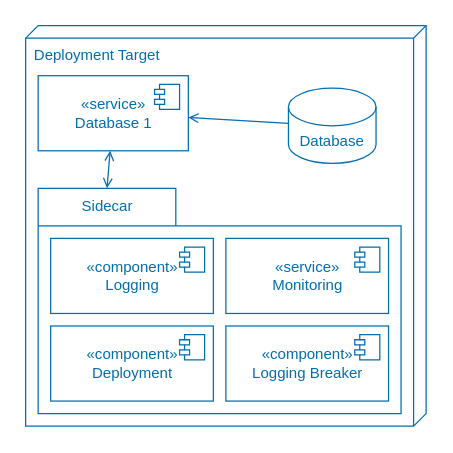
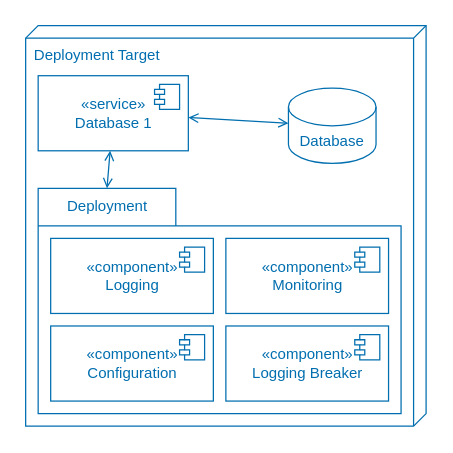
  <mxCell id="0" />
  <mxCell id="1" parent="0" />
  <mxCell id="2" value="" style="group" vertex="1" connectable="0" parent="1"><mxGeometry x="20" y="20" width="320" height="320" as="geometry" /></mxCell>
  <mxCell id="3" value="Deployment Target" style="verticalAlign=top;align=left;shape=cube;size=10;direction=south;fontStyle=0;html=1;boundedLbl=1;spacingLeft=5;fillColor=none;fontColor=#006EAF;strokeColor=#006EAF;" vertex="1" parent="2"><mxGeometry width="320" height="320" as="geometry" /></mxCell>
  <mxCell id="4" value="" style="group" vertex="1" connectable="0" parent="2"><mxGeometry x="10" y="40" width="290" height="270" as="geometry" /></mxCell>
  <mxCell id="5" value="«service»&lt;br&gt;&lt;span&gt;Database 1&lt;/span&gt;" style="html=1;dropTarget=0;fillColor=none;fontColor=#006EAF;strokeColor=#006EAF;fontStyle=0" vertex="1" parent="4"><mxGeometry width="120" height="60" as="geometry" /></mxCell>
  <mxCell id="6" value="" style="shape=module;jettyWidth=8;jettyHeight=4;fillColor=none;fontColor=#006EAF;strokeColor=#006EAF;fontStyle=0" vertex="1" parent="5"><mxGeometry x="1" width="20" height="20" relative="1" as="geometry"><mxPoint x="-27" y="7" as="offset" /></mxGeometry></mxCell>
- <mxCell id="7" value="Sidecar" style="shape=folder;fontStyle=0;tabWidth=110;tabHeight=30;tabPosition=left;html=1;boundedLbl=1;labelInHeader=1;container=1;collapsible=0;fillColor=none;fontColor=#006EAF;strokeColor=#006EAF;" vertex="1" parent="4"><mxGeometry y="90" width="290" height="180" as="geometry" /></mxCell>
+ <mxCell id="7" value="Deployment" style="shape=folder;fontStyle=0;tabWidth=110;tabHeight=30;tabPosition=left;html=1;boundedLbl=1;labelInHeader=1;container=1;collapsible=0;fillColor=none;fontColor=#006EAF;strokeColor=#006EAF;" vertex="1" parent="4"><mxGeometry y="90" width="290" height="180" as="geometry" /></mxCell>
  <mxCell id="8" value="" style="html=1;strokeColor=none;resizeWidth=1;resizeHeight=1;fillColor=none;part=1;connectable=0;allowArrows=0;deletable=0;fontColor=#006EAF;fontStyle=0" vertex="1" parent="7"><mxGeometry width="290" height="153" relative="1" as="geometry"><mxPoint y="30" as="offset" /></mxGeometry></mxCell>
  <mxCell id="9" value="«component»&lt;br&gt;&lt;span&gt;Logging&lt;/span&gt;" style="html=1;dropTarget=0;fillColor=none;fontColor=#006EAF;strokeColor=#006EAF;fontStyle=0" vertex="1" parent="7"><mxGeometry x="10" y="40" width="130" height="60" as="geometry" /></mxCell>
  <mxCell id="10" value="" style="shape=module;jettyWidth=8;jettyHeight=4;fillColor=none;fontColor=#006EAF;strokeColor=#006EAF;fontStyle=0" vertex="1" parent="9"><mxGeometry x="1" width="20" height="20" relative="1" as="geometry"><mxPoint x="-27" y="7" as="offset" /></mxGeometry></mxCell>
- <mxCell id="11" value="«service»&lt;br&gt;&lt;span&gt;Monitoring&lt;/span&gt;" style="html=1;dropTarget=0;fillColor=none;fontColor=#006EAF;strokeColor=#006EAF;fontStyle=0" vertex="1" parent="7"><mxGeometry x="150" y="40" width="130" height="60" as="geometry" /></mxCell>
+ <mxCell id="11" value="«component»&lt;br&gt;&lt;span&gt;Monitoring&lt;/span&gt;" style="html=1;dropTarget=0;fillColor=none;fontColor=#006EAF;strokeColor=#006EAF;fontStyle=0" vertex="1" parent="7"><mxGeometry x="150" y="40" width="130" height="60" as="geometry" /></mxCell>
  <mxCell id="12" value="" style="shape=module;jettyWidth=8;jettyHeight=4;fillColor=none;fontColor=#006EAF;strokeColor=#006EAF;fontStyle=0" vertex="1" parent="11"><mxGeometry x="1" width="20" height="20" relative="1" as="geometry"><mxPoint x="-27" y="7" as="offset" /></mxGeometry></mxCell>
- <mxCell id="13" value="«component»&lt;br&gt;&lt;span&gt;Deployment&lt;/span&gt;" style="html=1;dropTarget=0;fillColor=none;fontColor=#006EAF;strokeColor=#006EAF;fontStyle=0" vertex="1" parent="7"><mxGeometry x="10" y="110" width="130" height="60" as="geometry" /></mxCell>
+ <mxCell id="13" value="«component»&lt;br&gt;&lt;span&gt;Configuration&lt;/span&gt;" style="html=1;dropTarget=0;fillColor=none;fontColor=#006EAF;strokeColor=#006EAF;fontStyle=0" vertex="1" parent="7"><mxGeometry x="10" y="110" width="130" height="60" as="geometry" /></mxCell>
  <mxCell id="14" value="" style="shape=module;jettyWidth=8;jettyHeight=4;fillColor=none;fontColor=#006EAF;strokeColor=#006EAF;fontStyle=0" vertex="1" parent="13"><mxGeometry x="1" width="20" height="20" relative="1" as="geometry"><mxPoint x="-27" y="7" as="offset" /></mxGeometry></mxCell>
  <mxCell id="15" value="«component»&lt;br&gt;&lt;span&gt;Logging Breaker&lt;/span&gt;" style="html=1;dropTarget=0;fillColor=none;fontColor=#006EAF;strokeColor=#006EAF;fontStyle=0" vertex="1" parent="7"><mxGeometry x="150" y="110" width="130" height="60" as="geometry" /></mxCell>
  <mxCell id="16" value="" style="shape=module;jettyWidth=8;jettyHeight=4;fillColor=none;fontColor=#006EAF;strokeColor=#006EAF;fontStyle=0" vertex="1" parent="15"><mxGeometry x="1" width="20" height="20" relative="1" as="geometry"><mxPoint x="-27" y="7" as="offset" /></mxGeometry></mxCell>
  <mxCell id="17" style="edgeStyle=none;html=1;entryX=0;entryY=0;entryDx=55;entryDy=0;entryPerimeter=0;fontColor=#006EAF;startArrow=open;startFill=0;endArrow=open;endFill=0;fillColor=#1ba1e2;strokeColor=#006EAF;" edge="1" parent="4" source="5" target="7"><mxGeometry relative="1" as="geometry" /></mxCell>
  <mxCell id="18" value="Database" style="shape=cylinder3;whiteSpace=wrap;html=1;boundedLbl=1;backgroundOutline=1;size=15;fillColor=none;fontColor=#006EAF;strokeColor=#006EAF;fontStyle=0" vertex="1" parent="4"><mxGeometry x="200" y="10" width="70" height="60" as="geometry" /></mxCell>
- <mxCell id="19" style="edgeStyle=none;html=1;fontColor=#006EAF;startArrow=open;startFill=0;endArrow=none;endFill=0;fillColor=#1ba1e2;strokeColor=#006EAF;" edge="1" parent="4" source="5" target="18"><mxGeometry relative="1" as="geometry" /></mxCell>
+ <mxCell id="19" style="edgeStyle=none;html=1;fontColor=#006EAF;startArrow=open;startFill=0;endArrow=open;endFill=0;fillColor=#1ba1e2;strokeColor=#006EAF;" edge="1" parent="4" source="5" target="18"><mxGeometry relative="1" as="geometry" /></mxCell>
